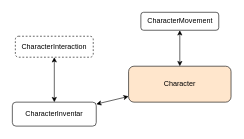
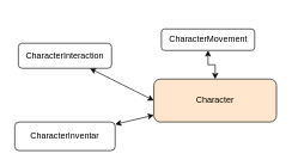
  <mxCell id="0" />
  <mxCell id="1" parent="0" />
  <mxCell id="2" style="edgeStyle=orthogonalEdgeStyle;rounded=0;orthogonalLoop=1;jettySize=auto;html=1;startArrow=classic;startFill=1;" edge="1" parent="1" source="3" target="8"><mxGeometry relative="1" as="geometry" /></mxCell>
- <mxCell id="3" value="CharacterMovement" style="rounded=1;whiteSpace=wrap;html=1;" vertex="1" parent="1"><mxGeometry x="234.5" y="20" width="130" height="30" as="geometry" /></mxCell>
- <mxCell id="4" style="rounded=0;orthogonalLoop=1;jettySize=auto;html=1;startArrow=classic;startFill=1;" edge="1" parent="1" source="5" target="7"><mxGeometry relative="1" as="geometry" /></mxCell>
- <mxCell id="5" value="CharacterInteraction" style="rounded=1;whiteSpace=wrap;html=1;dashed=1;" vertex="1" parent="1"><mxGeometry x="25" y="60" width="130" height="35" as="geometry" /></mxCell>
+ <mxCell id="3" value="CharacterMovement" style="rounded=1;whiteSpace=wrap;html=1;" vertex="1" parent="1"><mxGeometry x="224.5" y="40" width="130" height="30" as="geometry" /></mxCell>
+ <mxCell id="4" style="rounded=0;orthogonalLoop=1;jettySize=auto;html=1;entryX=0;entryY=0.5;entryDx=0;entryDy=0;startArrow=classic;startFill=1;" edge="1" parent="1" source="5" target="8"><mxGeometry relative="1" as="geometry" /></mxCell>
+ <mxCell id="5" value="CharacterInteraction" style="rounded=1;whiteSpace=wrap;html=1;" vertex="1" parent="1"><mxGeometry x="25" y="60" width="130" height="35" as="geometry" /></mxCell>
  <mxCell id="6" style="rounded=0;orthogonalLoop=1;jettySize=auto;html=1;startArrow=classic;startFill=1;" edge="1" parent="1" source="7" target="8"><mxGeometry relative="1" as="geometry" /></mxCell>
  <mxCell id="7" value="CharacterInventar" style="rounded=1;whiteSpace=wrap;html=1;" vertex="1" parent="1"><mxGeometry x="20" y="170" width="140" height="40" as="geometry" /></mxCell>
  <mxCell id="8" value="Character" style="rounded=1;whiteSpace=wrap;html=1;fillColor=#ffe6cc;" vertex="1" parent="1"><mxGeometry x="214" y="110" width="171" height="60" as="geometry" /></mxCell>
